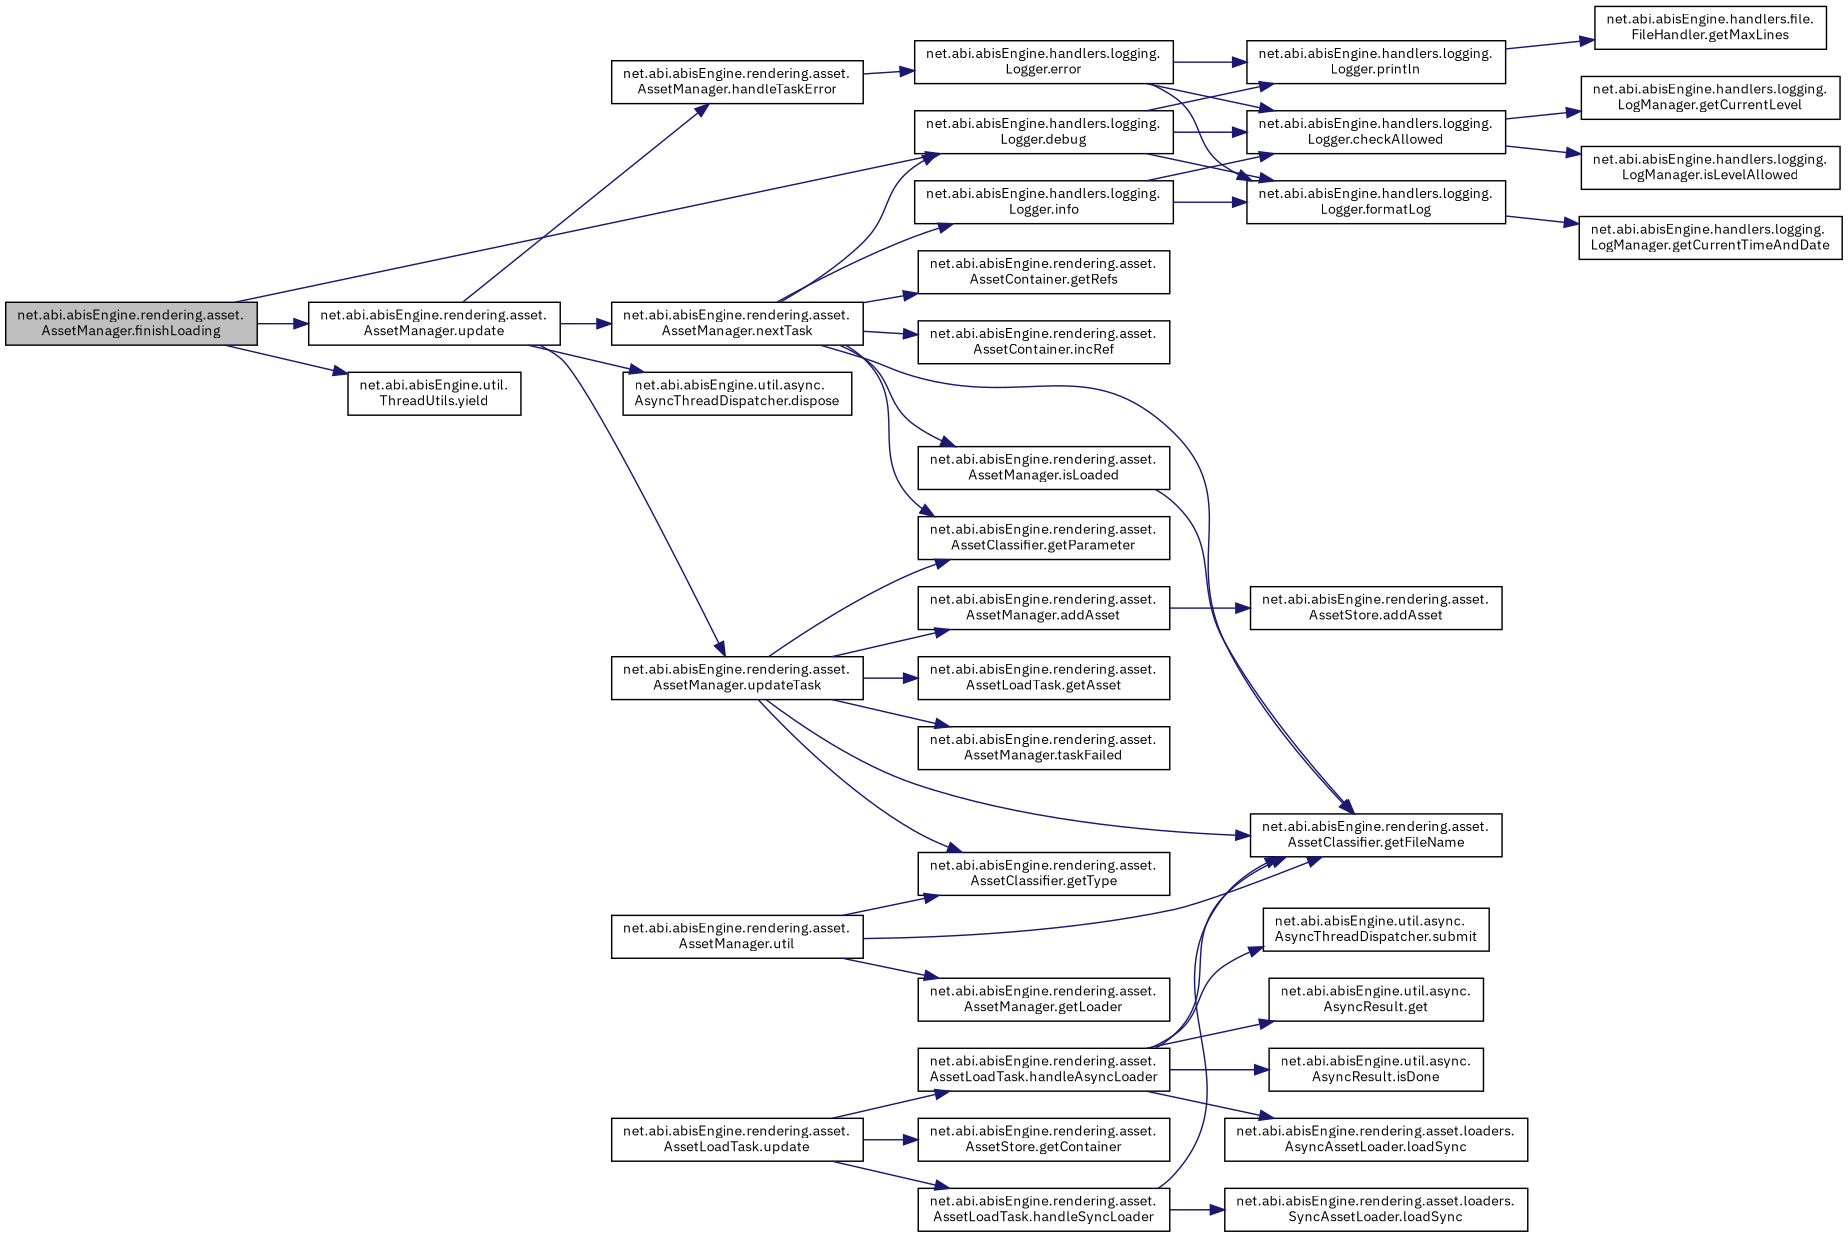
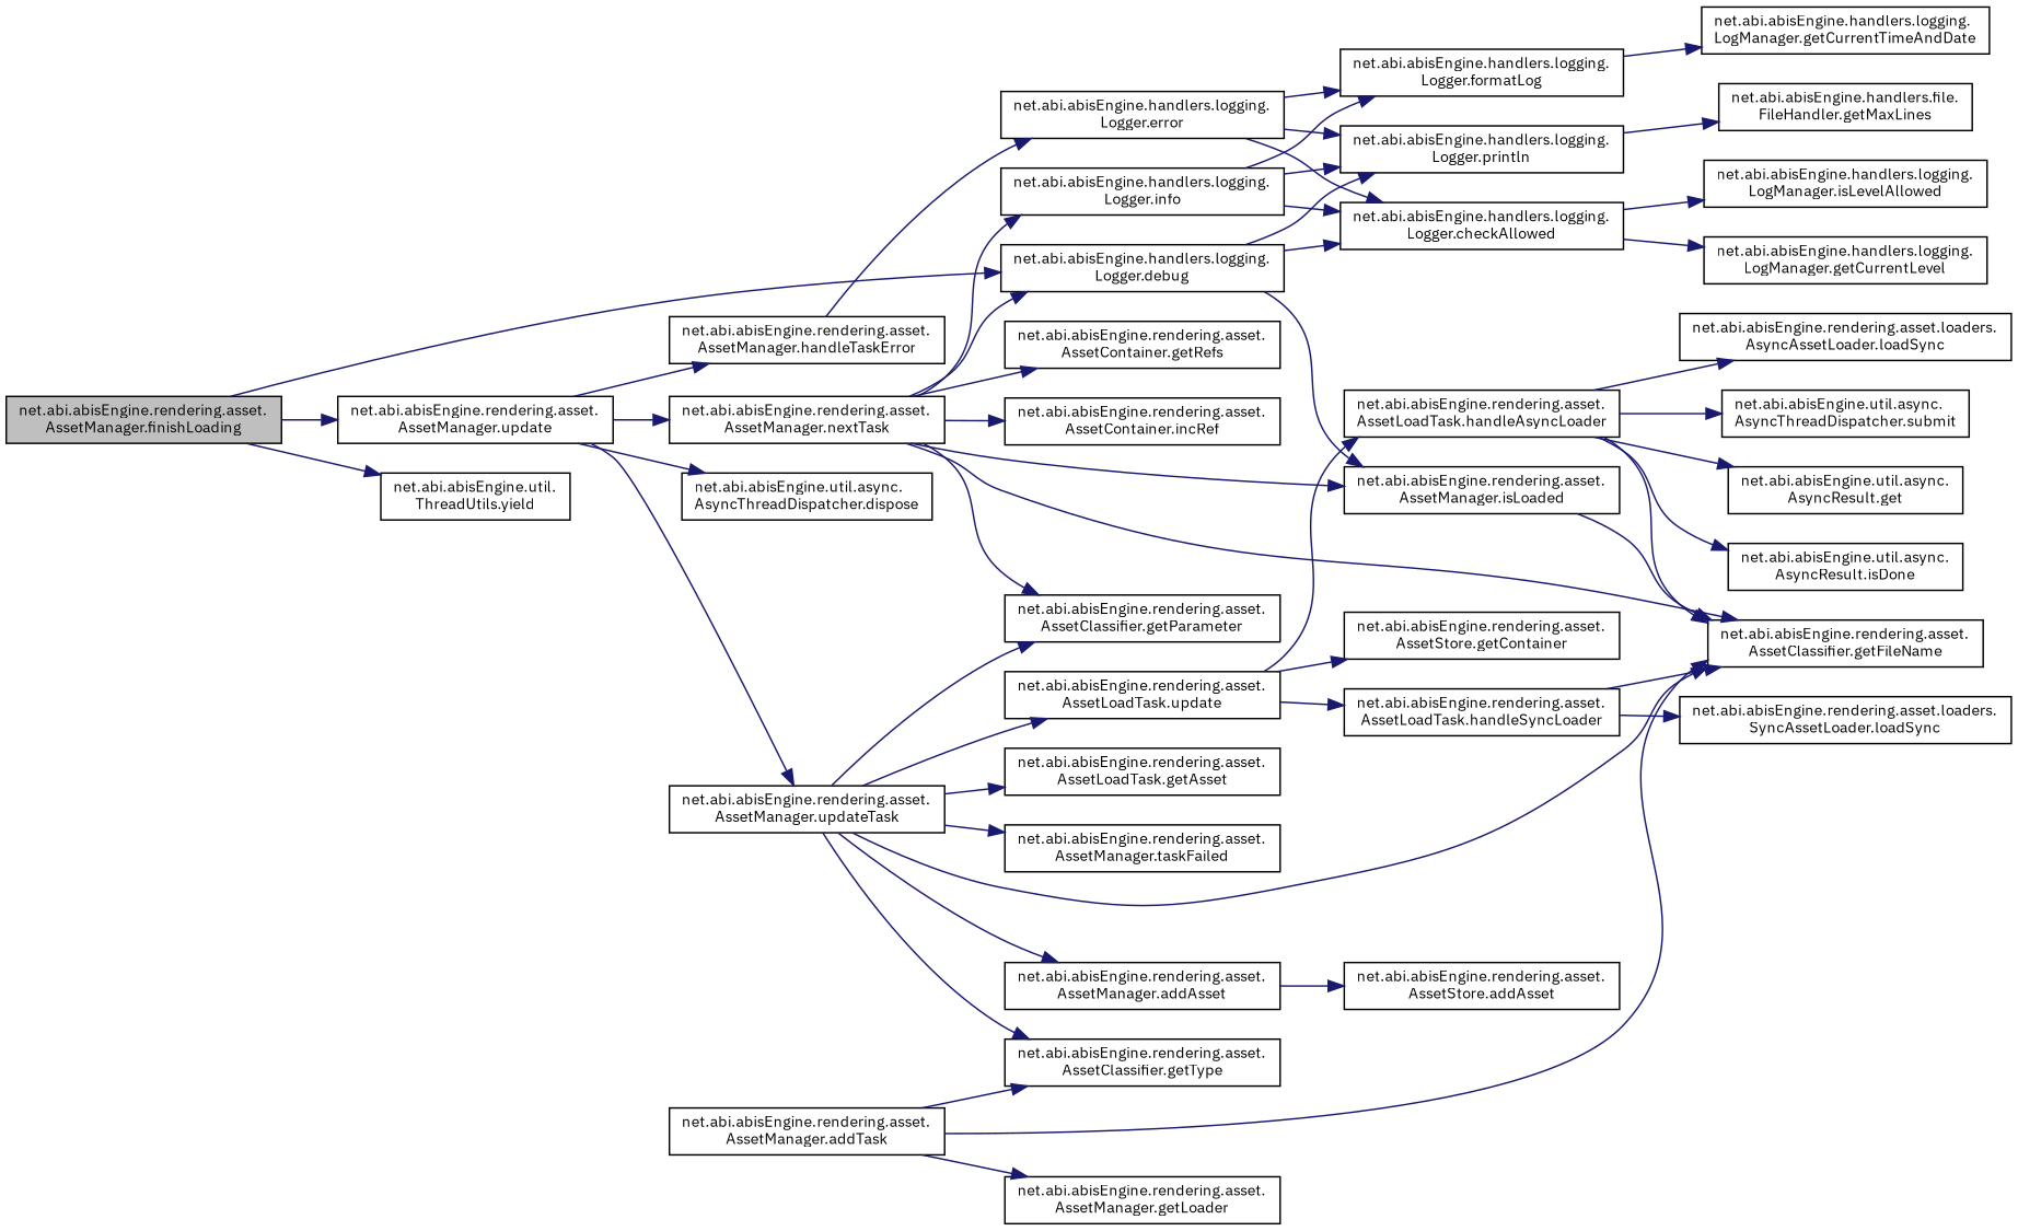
  digraph {
    fontname="IBM Plex Sans"
    rankdir=LR
    node [color=black fillcolor=white fontname="IBM Plex Sans" fontsize=10 shape=record style=filled]
    edge [color=midnightblue fontname="IBM Plex Sans" fontsize=10 labelfontname=Helvetica labelfontsize=10 style=solid]
    n1 [fillcolor=grey75 fontcolor=black height=0.2 label="net.abi.abisEngine.rendering.asset.\lAssetManager.finishLoading" width=0.4]
    n2 [height=0.2 label="net.abi.abisEngine.handlers.logging.\lLogger.debug" width=0.4]
    n3 [height=0.2 label="net.abi.abisEngine.rendering.asset.\lAssetManager.update" width=0.4]
    n4 [height=0.2 label="net.abi.abisEngine.util.\lThreadUtils.yield" width=0.4]
    n5 [height=0.2 label="net.abi.abisEngine.handlers.logging.\lLogger.checkAllowed" width=0.4]
    n6 [height=0.2 label="net.abi.abisEngine.handlers.logging.\lLogger.formatLog" width=0.4]
    n7 [height=0.2 label="net.abi.abisEngine.handlers.logging.\lLogger.println" width=0.4]
    n8 [height=0.2 label="net.abi.abisEngine.util.async.\lAsyncThreadDispatcher.dispose" width=0.4]
    n9 [height=0.2 label="net.abi.abisEngine.rendering.asset.\lAssetManager.handleTaskError" width=0.4]
    n10 [height=0.2 label="net.abi.abisEngine.rendering.asset.\lAssetManager.nextTask" width=0.4]
    n11 [height=0.2 label="net.abi.abisEngine.rendering.asset.\lAssetManager.updateTask" width=0.4]
    n12 [height=0.2 label="net.abi.abisEngine.handlers.logging.\lLogManager.getCurrentLevel" width=0.4]
    n13 [height=0.2 label="net.abi.abisEngine.handlers.logging.\lLogManager.isLevelAllowed" width=0.4]
    n14 [height=0.2 label="net.abi.abisEngine.handlers.logging.\lLogManager.getCurrentTimeAndDate" width=0.4]
    n15 [height=0.2 label="net.abi.abisEngine.handlers.file.\lFileHandler.getMaxLines" width=0.4]
    n16 [height=0.2 label="net.abi.abisEngine.handlers.logging.\lLogger.error" width=0.4]
    n17 [height=0.2 label="net.abi.abisEngine.rendering.asset.\lAssetClassifier.getFileName" width=0.4]
    n18 [height=0.2 label="net.abi.abisEngine.rendering.asset.\lAssetClassifier.getParameter" width=0.4]
    n19 [height=0.2 label="net.abi.abisEngine.rendering.asset.\lAssetContainer.getRefs" width=0.4]
    n20 [height=0.2 label="net.abi.abisEngine.rendering.asset.\lAssetContainer.incRef" width=0.4]
    n21 [height=0.2 label="net.abi.abisEngine.handlers.logging.\lLogger.info" width=0.4]
    n22 [height=0.2 label="net.abi.abisEngine.rendering.asset.\lAssetManager.isLoaded" width=0.4]
    n23 [height=0.2 label="net.abi.abisEngine.rendering.asset.\lAssetClassifier.getType" width=0.4]
    n24 [height=0.2 label="net.abi.abisEngine.rendering.asset.\lAssetManager.addAsset" width=0.4]
    n25 [height=0.2 label="net.abi.abisEngine.rendering.asset.\lAssetLoadTask.getAsset" width=0.4]
    n26 [height=0.2 label="net.abi.abisEngine.rendering.asset.\lAssetManager.taskFailed" width=0.4]
    n27 [height=0.2 label="net.abi.abisEngine.rendering.asset.\lAssetLoadTask.update" width=0.4]
-   n28 [height=0.2 label="net.abi.abisEngine.rendering.asset.\lAssetManager.util" width=0.4]
+   n28 [height=0.2 label="net.abi.abisEngine.rendering.asset.\lAssetManager.addTask" width=0.4]
    n29 [height=0.2 label="net.abi.abisEngine.rendering.asset.\lAssetManager.getLoader" width=0.4]
    n30 [height=0.2 label="net.abi.abisEngine.rendering.asset.\lAssetStore.addAsset" width=0.4]
    n31 [height=0.2 label="net.abi.abisEngine.rendering.asset.\lAssetStore.getContainer" width=0.4]
    n32 [height=0.2 label="net.abi.abisEngine.rendering.asset.\lAssetLoadTask.handleAsyncLoader" width=0.4]
    n33 [height=0.2 label="net.abi.abisEngine.rendering.asset.\lAssetLoadTask.handleSyncLoader" width=0.4]
    n34 [height=0.2 label="net.abi.abisEngine.util.async.\lAsyncResult.get" width=0.4]
    n35 [height=0.2 label="net.abi.abisEngine.util.async.\lAsyncResult.isDone" width=0.4]
    n36 [height=0.2 label="net.abi.abisEngine.rendering.asset.loaders.\lAsyncAssetLoader.loadSync" width=0.4]
    n37 [height=0.2 label="net.abi.abisEngine.util.async.\lAsyncThreadDispatcher.submit" width=0.4]
    n38 [height=0.2 label="net.abi.abisEngine.rendering.asset.loaders.\lSyncAssetLoader.loadSync" width=0.4]
    n1 -> n2
    n1 -> n3
    n1 -> n4
    n2 -> n5
-   n2 -> n6
+   n2 -> n22
    n2 -> n7
    n3 -> n8
    n3 -> n9
    n3 -> n10
    n3 -> n11
    n5 -> n12
    n5 -> n13
    n6 -> n14
    n7 -> n15
    n9 -> n16
    n10 -> n2
    n10 -> n17
    n10 -> n18
    n10 -> n19
    n10 -> n20
    n10 -> n21
    n10 -> n22
    n11 -> n17
    n11 -> n18
    n11 -> n23
    n11 -> n24
    n11 -> n25
    n11 -> n26
+   n11 -> n27
    n16 -> n5
    n16 -> n6
    n16 -> n7
    n21 -> n5
    n21 -> n6
+   n21 -> n7
    n22 -> n17
    n24 -> n30
    n27 -> n31
    n27 -> n32
    n27 -> n33
    n28 -> n17
    n28 -> n23
    n28 -> n29
    n32 -> n17
    n32 -> n34
    n32 -> n35
    n32 -> n36
    n32 -> n37
    n33 -> n17
    n33 -> n38
  }
